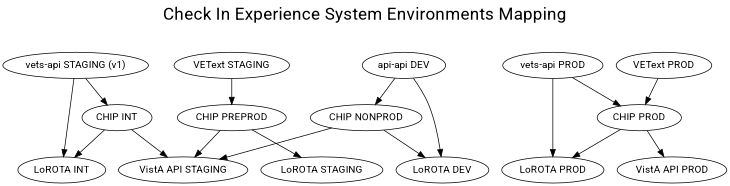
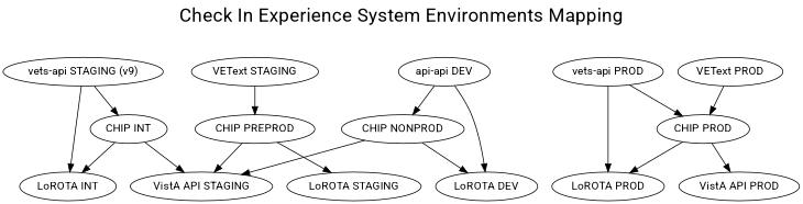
  digraph {
    fontname=Roboto
    fontsize=24
    label="Check In Experience System Environments Mapping"
    labelloc=t
    node [fontname=Roboto]
    edge [fontname=Roboto]
    n1 [label="LoROTA DEV"]
    n2 [label="VistA API STAGING"]
    n3 [label="CHIP NONPROD"]
    n4 [label="LoROTA INT"]
    n5 [label="CHIP INT"]
    n6 [label="LoROTA STAGING"]
    n7 [label="CHIP PREPROD"]
    n8 [label="LoROTA PROD"]
    n9 [label="VistA API PROD"]
    n10 [label="CHIP PROD"]
    n11 [label="api-api DEV"]
-   n12 [label="vets-api STAGING (v1)"]
+   n12 [label="vets-api STAGING (v9)"]
    n13 [label="vets-api PROD"]
    n14 [label="VEText STAGING"]
    n15 [label="VEText PROD"]
    subgraph sub_1 {
      n1
      n2
    }
    subgraph sub_2 {
      n1
      n3
    }
    subgraph sub_3 {
      n2
      n4
    }
    subgraph sub_4 {
      n4
      n5
    }
    subgraph sub_5 {
      n2
      n6
    }
    subgraph sub_6 {
      n6
      n7
    }
    subgraph sub_7 {
      n8
      n9
    }
    subgraph sub_8 {
      n8
      n10
    }
    n3 -> n1
    n3 -> n2
    n5 -> n2
    n5 -> n4
    n7 -> n2
    n7 -> n6
    n10 -> n8
    n10 -> n9
    n11 -> n1
    n11 -> n3
    n12 -> n4
    n12 -> n5
    n13 -> n8
    n13 -> n10
    n14 -> n7
    n15 -> n10
  }
